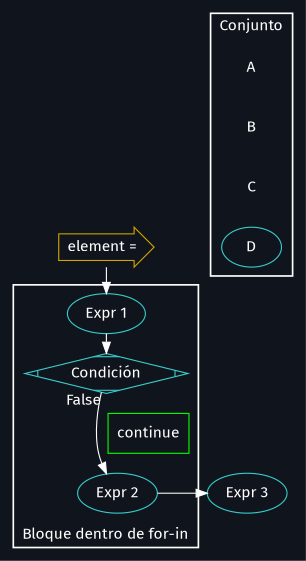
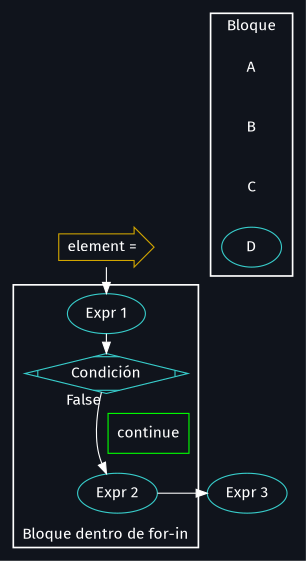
  digraph {
    bgcolor="#10141c"
    color=white
    fontcolor=white
    fontname="Fira Sans"
    newrank=true
    penwidth=1.5
    node [color="#37CDCB" fontcolor=white fontname="Fira Sans"]
    edge [color=white fontcolor=white fontname="Fira Sans" style=invis]
    n1 [color="#D2A600" label="element =  " shape=rarrow]
    n2 [label=D]
    anchor [style=invis]
    n4 [label="Expr 1"]
    continue [color=green shape=box]
    n6 [label="Expr 2"]
    n7 [label="Expr 3"]
    n8 [label=A penwidth=0]
    n9 [label=B penwidth=0]
    n10 [label=C penwidth=0]
    n11 [label="Condición" shape=Mdiamond]
    subgraph sub_1 {
      rank=same
      n1
      n2
    }
    subgraph sub_2 {
      rank=same
      anchor
      n4
    }
    subgraph sub_3 {
      rank=same
      continue
    }
    subgraph sub_4 {
      rank=same
      n6
      n7
    }
    subgraph cluster_5 {
-     label=Conjunto
+     label=Bloque
      labelloc=t
      ranksep=0.5
      n2
      n8
      n9
      n10
    }
    subgraph cluster_6 {
      label="Bloque dentro de for-in"
      labelloc=b
      n4
      continue
      n6
      n11
    }
    n1 -> n4 [style=""]
    n2 -> anchor
    n4 -> n11 [style=""]
    continue -> n7
    n6 -> n7 [style=""]
    n8 -> n9
    n9 -> n10
    n10 -> n2
    n11 -> continue [labelfloat=t taillabel=True]
    n11 -> n6 [labelfloat=t taillabel=False style=""]
  }
